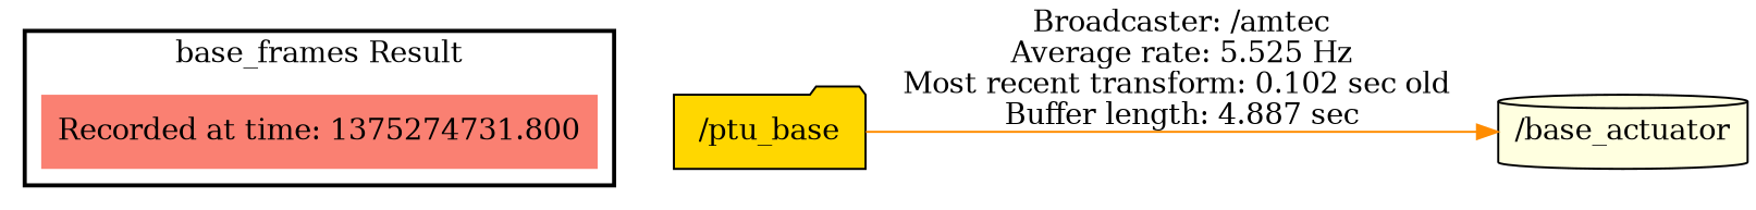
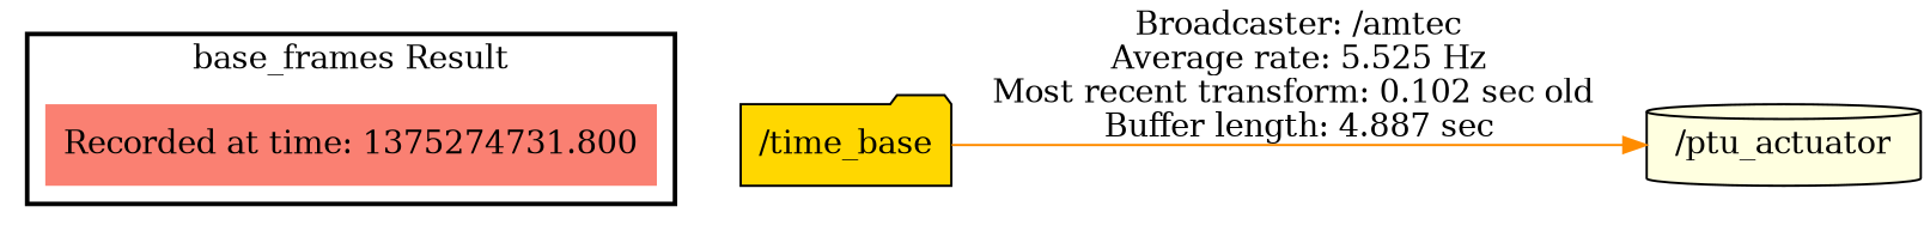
  digraph {
    fontname="DejaVu Serif"
    rankdir=LR
    node [fontname="DejaVu Serif" style=filled]
    edge [fontname="DejaVu Serif"]
    "Recorded at time: 1375274731.800" [fillcolor=salmon shape=plaintext]
-   "/ptu_base" [fillcolor=gold shape=folder]
-   "/ptu_actuator" [fillcolor=lightyellow shape=cylinder label="/base_actuator"]
+   "/ptu_base" [fillcolor=gold shape=folder label="/time_base"]
+   "/ptu_actuator" [fillcolor=lightyellow shape=cylinder]
    subgraph cluster_1 {
      color=black
      label="base_frames Result"
      style=bold
      "Recorded at time: 1375274731.800"
    }
    "Recorded at time: 1375274731.800" -> "/ptu_base" [style=invis]
    "/ptu_base" -> "/ptu_actuator" [color=darkorange label="Broadcaster: /amtec\nAverage rate: 5.525 Hz\nMost recent transform: 0.102 sec old \nBuffer length: 4.887 sec\n"]
  }
